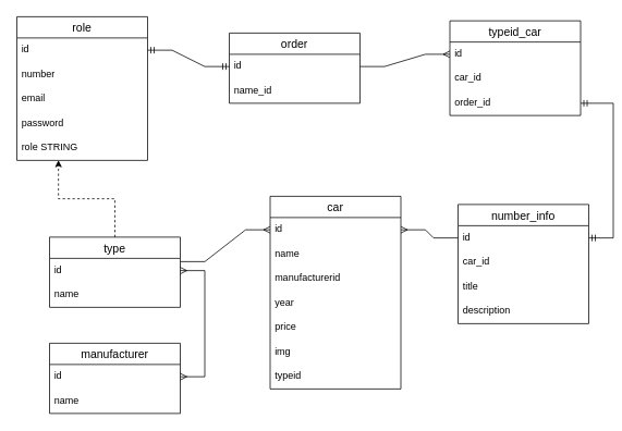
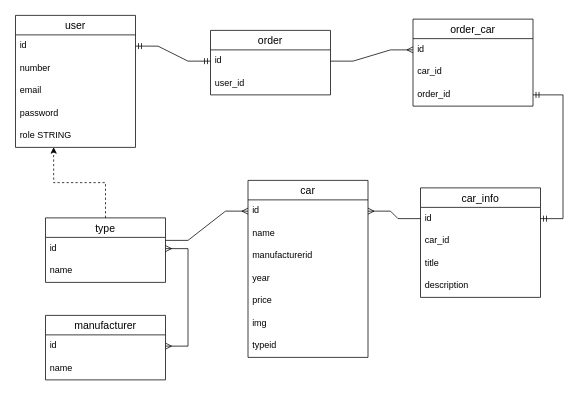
  <mxCell id="0" />
  <mxCell id="1" parent="0" />
- <mxCell id="2" value="role" style="swimlane;fontStyle=0;childLayout=stackLayout;horizontal=1;startSize=26;horizontalStack=0;resizeParent=1;resizeParentMax=0;resizeLast=0;collapsible=1;marginBottom=0;align=center;fontSize=14;" vertex="1" parent="1"><mxGeometry x="20" y="20" width="160" height="176" as="geometry"><mxRectangle x="50" y="40" width="60" height="26" as="alternateBounds" /></mxGeometry></mxCell>
+ <mxCell id="2" value="user" style="swimlane;fontStyle=0;childLayout=stackLayout;horizontal=1;startSize=26;horizontalStack=0;resizeParent=1;resizeParentMax=0;resizeLast=0;collapsible=1;marginBottom=0;align=center;fontSize=14;" vertex="1" parent="1"><mxGeometry x="20" y="20" width="160" height="176" as="geometry"><mxRectangle x="50" y="40" width="60" height="26" as="alternateBounds" /></mxGeometry></mxCell>
  <mxCell id="3" value="id" style="text;strokeColor=none;fillColor=none;spacingLeft=4;spacingRight=4;overflow=hidden;rotatable=0;points=[[0,0.5],[1,0.5]];portConstraint=eastwest;fontSize=12;" vertex="1" parent="2"><mxGeometry y="26" width="160" height="30" as="geometry" /></mxCell>
  <mxCell id="4" value="number" style="text;strokeColor=none;fillColor=none;spacingLeft=4;spacingRight=4;overflow=hidden;rotatable=0;points=[[0,0.5],[1,0.5]];portConstraint=eastwest;fontSize=12;" vertex="1" parent="2"><mxGeometry y="56" width="160" height="30" as="geometry" /></mxCell>
  <mxCell id="5" value="email" style="text;strokeColor=none;fillColor=none;spacingLeft=4;spacingRight=4;overflow=hidden;rotatable=0;points=[[0,0.5],[1,0.5]];portConstraint=eastwest;fontSize=12;" vertex="1" parent="2"><mxGeometry y="86" width="160" height="30" as="geometry" /></mxCell>
  <mxCell id="6" value="password" style="text;strokeColor=none;fillColor=none;spacingLeft=4;spacingRight=4;overflow=hidden;rotatable=0;points=[[0,0.5],[1,0.5]];portConstraint=eastwest;fontSize=12;" vertex="1" parent="2"><mxGeometry y="116" width="160" height="30" as="geometry" /></mxCell>
  <mxCell id="7" value="role STRING" style="text;strokeColor=none;fillColor=none;spacingLeft=4;spacingRight=4;overflow=hidden;rotatable=0;points=[[0,0.5],[1,0.5]];portConstraint=eastwest;fontSize=12;" vertex="1" parent="2"><mxGeometry y="146" width="160" height="30" as="geometry" /></mxCell>
  <mxCell id="8" value="order" style="swimlane;fontStyle=0;childLayout=stackLayout;horizontal=1;startSize=26;horizontalStack=0;resizeParent=1;resizeParentMax=0;resizeLast=0;collapsible=1;marginBottom=0;align=center;fontSize=14;" vertex="1" parent="1"><mxGeometry x="280" y="40" width="160" height="86" as="geometry"><mxRectangle x="50" y="40" width="60" height="26" as="alternateBounds" /></mxGeometry></mxCell>
  <mxCell id="9" value="id" style="text;strokeColor=none;fillColor=none;spacingLeft=4;spacingRight=4;overflow=hidden;rotatable=0;points=[[0,0.5],[1,0.5]];portConstraint=eastwest;fontSize=12;" vertex="1" parent="8"><mxGeometry y="26" width="160" height="30" as="geometry" /></mxCell>
- <mxCell id="10" value="name_id" style="text;strokeColor=none;fillColor=none;spacingLeft=4;spacingRight=4;overflow=hidden;rotatable=0;points=[[0,0.5],[1,0.5]];portConstraint=eastwest;fontSize=12;" vertex="1" parent="8"><mxGeometry y="56" width="160" height="30" as="geometry" /></mxCell>
+ <mxCell id="10" value="user_id" style="text;strokeColor=none;fillColor=none;spacingLeft=4;spacingRight=4;overflow=hidden;rotatable=0;points=[[0,0.5],[1,0.5]];portConstraint=eastwest;fontSize=12;" vertex="1" parent="8"><mxGeometry y="56" width="160" height="30" as="geometry" /></mxCell>
  <mxCell id="11" value="car" style="swimlane;fontStyle=0;childLayout=stackLayout;horizontal=1;startSize=26;horizontalStack=0;resizeParent=1;resizeParentMax=0;resizeLast=0;collapsible=1;marginBottom=0;align=center;fontSize=14;" vertex="1" parent="1"><mxGeometry x="330" y="240" width="160" height="236" as="geometry"><mxRectangle x="50" y="40" width="60" height="26" as="alternateBounds" /></mxGeometry></mxCell>
  <mxCell id="12" value="id" style="text;strokeColor=none;fillColor=none;spacingLeft=4;spacingRight=4;overflow=hidden;rotatable=0;points=[[0,0.5],[1,0.5]];portConstraint=eastwest;fontSize=12;" vertex="1" parent="11"><mxGeometry y="26" width="160" height="30" as="geometry" /></mxCell>
  <mxCell id="13" value="name" style="text;strokeColor=none;fillColor=none;spacingLeft=4;spacingRight=4;overflow=hidden;rotatable=0;points=[[0,0.5],[1,0.5]];portConstraint=eastwest;fontSize=12;" vertex="1" parent="11"><mxGeometry y="56" width="160" height="30" as="geometry" /></mxCell>
  <mxCell id="14" value="manufacturerid" style="text;strokeColor=none;fillColor=none;spacingLeft=4;spacingRight=4;overflow=hidden;rotatable=0;points=[[0,0.5],[1,0.5]];portConstraint=eastwest;fontSize=12;" vertex="1" parent="11"><mxGeometry y="86" width="160" height="30" as="geometry" /></mxCell>
  <mxCell id="15" value="year" style="text;strokeColor=none;fillColor=none;spacingLeft=4;spacingRight=4;overflow=hidden;rotatable=0;points=[[0,0.5],[1,0.5]];portConstraint=eastwest;fontSize=12;" vertex="1" parent="11"><mxGeometry y="116" width="160" height="30" as="geometry" /></mxCell>
  <mxCell id="16" value="price" style="text;strokeColor=none;fillColor=none;spacingLeft=4;spacingRight=4;overflow=hidden;rotatable=0;points=[[0,0.5],[1,0.5]];portConstraint=eastwest;fontSize=12;" vertex="1" parent="11"><mxGeometry y="146" width="160" height="30" as="geometry" /></mxCell>
  <mxCell id="17" value="img" style="text;strokeColor=none;fillColor=none;spacingLeft=4;spacingRight=4;overflow=hidden;rotatable=0;points=[[0,0.5],[1,0.5]];portConstraint=eastwest;fontSize=12;" vertex="1" parent="11"><mxGeometry y="176" width="160" height="30" as="geometry" /></mxCell>
  <mxCell id="18" value="typeid" style="text;strokeColor=none;fillColor=none;spacingLeft=4;spacingRight=4;overflow=hidden;rotatable=0;points=[[0,0.5],[1,0.5]];portConstraint=eastwest;fontSize=12;" vertex="1" parent="11"><mxGeometry y="206" width="160" height="30" as="geometry" /></mxCell>
  <mxCell id="19" value="" style="edgeStyle=orthogonalEdgeStyle;rounded=0;orthogonalLoop=1;jettySize=auto;html=1;entryX=0.318;entryY=0.994;entryDx=0;entryDy=0;entryPerimeter=0;dashed=1;" edge="1" parent="1" source="20" target="7"><mxGeometry relative="1" as="geometry" /></mxCell>
  <mxCell id="20" value="type" style="swimlane;fontStyle=0;childLayout=stackLayout;horizontal=1;startSize=26;horizontalStack=0;resizeParent=1;resizeParentMax=0;resizeLast=0;collapsible=1;marginBottom=0;align=center;fontSize=14;" vertex="1" parent="1"><mxGeometry x="60" y="290" width="160" height="86" as="geometry"><mxRectangle x="50" y="40" width="60" height="26" as="alternateBounds" /></mxGeometry></mxCell>
  <mxCell id="21" value="id" style="text;strokeColor=none;fillColor=none;spacingLeft=4;spacingRight=4;overflow=hidden;rotatable=0;points=[[0,0.5],[1,0.5]];portConstraint=eastwest;fontSize=12;" vertex="1" parent="20"><mxGeometry y="26" width="160" height="30" as="geometry" /></mxCell>
  <mxCell id="22" value="name" style="text;strokeColor=none;fillColor=none;spacingLeft=4;spacingRight=4;overflow=hidden;rotatable=0;points=[[0,0.5],[1,0.5]];portConstraint=eastwest;fontSize=12;" vertex="1" parent="20"><mxGeometry y="56" width="160" height="30" as="geometry" /></mxCell>
  <mxCell id="23" value="manufacturer" style="swimlane;fontStyle=0;childLayout=stackLayout;horizontal=1;startSize=26;horizontalStack=0;resizeParent=1;resizeParentMax=0;resizeLast=0;collapsible=1;marginBottom=0;align=center;fontSize=14;" vertex="1" parent="1"><mxGeometry x="60" y="420" width="160" height="86" as="geometry"><mxRectangle x="50" y="40" width="60" height="26" as="alternateBounds" /></mxGeometry></mxCell>
  <mxCell id="24" value="id" style="text;strokeColor=none;fillColor=none;spacingLeft=4;spacingRight=4;overflow=hidden;rotatable=0;points=[[0,0.5],[1,0.5]];portConstraint=eastwest;fontSize=12;" vertex="1" parent="23"><mxGeometry y="26" width="160" height="30" as="geometry" /></mxCell>
  <mxCell id="25" value="name" style="text;strokeColor=none;fillColor=none;spacingLeft=4;spacingRight=4;overflow=hidden;rotatable=0;points=[[0,0.5],[1,0.5]];portConstraint=eastwest;fontSize=12;" vertex="1" parent="23"><mxGeometry y="56" width="160" height="30" as="geometry" /></mxCell>
- <mxCell id="26" value="number_info" style="swimlane;fontStyle=0;childLayout=stackLayout;horizontal=1;startSize=26;horizontalStack=0;resizeParent=1;resizeParentMax=0;resizeLast=0;collapsible=1;marginBottom=0;align=center;fontSize=14;" vertex="1" parent="1"><mxGeometry x="560" y="250" width="160" height="146" as="geometry"><mxRectangle x="50" y="40" width="60" height="26" as="alternateBounds" /></mxGeometry></mxCell>
+ <mxCell id="26" value="car_info" style="swimlane;fontStyle=0;childLayout=stackLayout;horizontal=1;startSize=26;horizontalStack=0;resizeParent=1;resizeParentMax=0;resizeLast=0;collapsible=1;marginBottom=0;align=center;fontSize=14;" vertex="1" parent="1"><mxGeometry x="560" y="250" width="160" height="146" as="geometry"><mxRectangle x="50" y="40" width="60" height="26" as="alternateBounds" /></mxGeometry></mxCell>
  <mxCell id="27" value="id" style="text;strokeColor=none;fillColor=none;spacingLeft=4;spacingRight=4;overflow=hidden;rotatable=0;points=[[0,0.5],[1,0.5]];portConstraint=eastwest;fontSize=12;" vertex="1" parent="26"><mxGeometry y="26" width="160" height="30" as="geometry" /></mxCell>
  <mxCell id="28" value="car_id" style="text;strokeColor=none;fillColor=none;spacingLeft=4;spacingRight=4;overflow=hidden;rotatable=0;points=[[0,0.5],[1,0.5]];portConstraint=eastwest;fontSize=12;" vertex="1" parent="26"><mxGeometry y="56" width="160" height="30" as="geometry" /></mxCell>
  <mxCell id="29" value="title" style="text;strokeColor=none;fillColor=none;spacingLeft=4;spacingRight=4;overflow=hidden;rotatable=0;points=[[0,0.5],[1,0.5]];portConstraint=eastwest;fontSize=12;" vertex="1" parent="26"><mxGeometry y="86" width="160" height="30" as="geometry" /></mxCell>
  <mxCell id="30" value="description" style="text;strokeColor=none;fillColor=none;spacingLeft=4;spacingRight=4;overflow=hidden;rotatable=0;points=[[0,0.5],[1,0.5]];portConstraint=eastwest;fontSize=12;" vertex="1" parent="26"><mxGeometry y="116" width="160" height="30" as="geometry" /></mxCell>
  <mxCell id="31" value="" style="edgeStyle=entityRelationEdgeStyle;fontSize=12;html=1;endArrow=ERmandOne;startArrow=ERmandOne;rounded=0;" edge="1" parent="1" source="3" target="9"><mxGeometry width="100" height="100" relative="1" as="geometry"><mxPoint x="320" y="390" as="sourcePoint" /><mxPoint x="420" y="290" as="targetPoint" /></mxGeometry></mxCell>
  <mxCell id="32" value="" style="edgeStyle=entityRelationEdgeStyle;fontSize=12;html=1;endArrow=ERmany;rounded=0;" edge="1" parent="1" target="12"><mxGeometry width="100" height="100" relative="1" as="geometry"><mxPoint x="220" y="320" as="sourcePoint" /><mxPoint x="420" y="460" as="targetPoint" /></mxGeometry></mxCell>
  <mxCell id="33" value="" style="edgeStyle=entityRelationEdgeStyle;fontSize=12;html=1;endArrow=ERmany;rounded=0;" edge="1" parent="1" source="27" target="12"><mxGeometry width="100" height="100" relative="1" as="geometry"><mxPoint x="320" y="470" as="sourcePoint" /><mxPoint x="420" y="370" as="targetPoint" /></mxGeometry></mxCell>
- <mxCell id="34" value="typeid_car" style="swimlane;fontStyle=0;childLayout=stackLayout;horizontal=1;startSize=26;horizontalStack=0;resizeParent=1;resizeParentMax=0;resizeLast=0;collapsible=1;marginBottom=0;align=center;fontSize=14;" vertex="1" parent="1"><mxGeometry x="550" y="25" width="160" height="116" as="geometry"><mxRectangle x="50" y="40" width="60" height="26" as="alternateBounds" /></mxGeometry></mxCell>
+ <mxCell id="34" value="order_car" style="swimlane;fontStyle=0;childLayout=stackLayout;horizontal=1;startSize=26;horizontalStack=0;resizeParent=1;resizeParentMax=0;resizeLast=0;collapsible=1;marginBottom=0;align=center;fontSize=14;" vertex="1" parent="1"><mxGeometry x="550" y="25" width="160" height="116" as="geometry"><mxRectangle x="50" y="40" width="60" height="26" as="alternateBounds" /></mxGeometry></mxCell>
  <mxCell id="35" value="id" style="text;strokeColor=none;fillColor=none;spacingLeft=4;spacingRight=4;overflow=hidden;rotatable=0;points=[[0,0.5],[1,0.5]];portConstraint=eastwest;fontSize=12;" vertex="1" parent="34"><mxGeometry y="26" width="160" height="30" as="geometry" /></mxCell>
  <mxCell id="36" value="car_id&#10;" style="text;strokeColor=none;fillColor=none;spacingLeft=4;spacingRight=4;overflow=hidden;rotatable=0;points=[[0,0.5],[1,0.5]];portConstraint=eastwest;fontSize=12;" vertex="1" parent="34"><mxGeometry y="56" width="160" height="30" as="geometry" /></mxCell>
  <mxCell id="37" value="order_id&#10;" style="text;strokeColor=none;fillColor=none;spacingLeft=4;spacingRight=4;overflow=hidden;rotatable=0;points=[[0,0.5],[1,0.5]];portConstraint=eastwest;fontSize=12;" vertex="1" parent="34"><mxGeometry y="86" width="160" height="30" as="geometry" /></mxCell>
  <mxCell id="38" value="" style="edgeStyle=entityRelationEdgeStyle;fontSize=12;html=1;endArrow=ERmany;rounded=0;" edge="1" parent="1" source="9" target="35"><mxGeometry width="100" height="100" relative="1" as="geometry"><mxPoint x="320" y="220" as="sourcePoint" /><mxPoint x="420" y="120" as="targetPoint" /></mxGeometry></mxCell>
  <mxCell id="39" value="" style="edgeStyle=entityRelationEdgeStyle;fontSize=12;html=1;endArrow=ERmandOne;startArrow=ERmandOne;rounded=0;" edge="1" parent="1" source="37" target="27"><mxGeometry width="100" height="100" relative="1" as="geometry"><mxPoint x="670" y="83" as="sourcePoint" /><mxPoint x="780" y="113" as="targetPoint" /></mxGeometry></mxCell>
  <mxCell id="40" value="" style="edgeStyle=entityRelationEdgeStyle;fontSize=12;html=1;endArrow=ERmany;startArrow=ERmany;rounded=0;" edge="1" parent="1" source="24" target="21"><mxGeometry width="100" height="100" relative="1" as="geometry"><mxPoint x="-110" y="430" as="sourcePoint" /><mxPoint x="-10" y="330" as="targetPoint" /></mxGeometry></mxCell>
